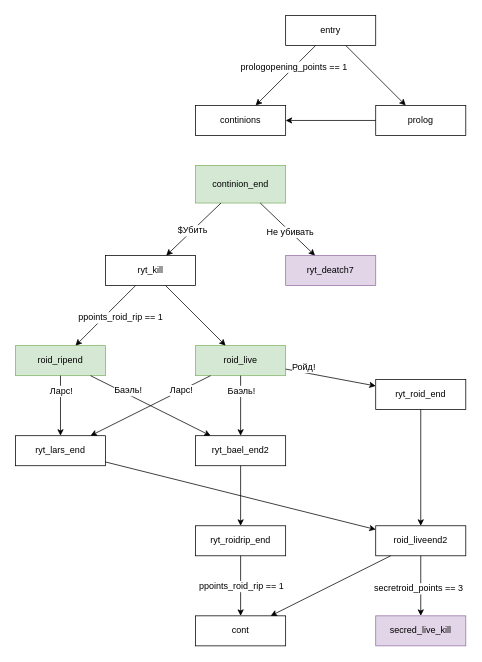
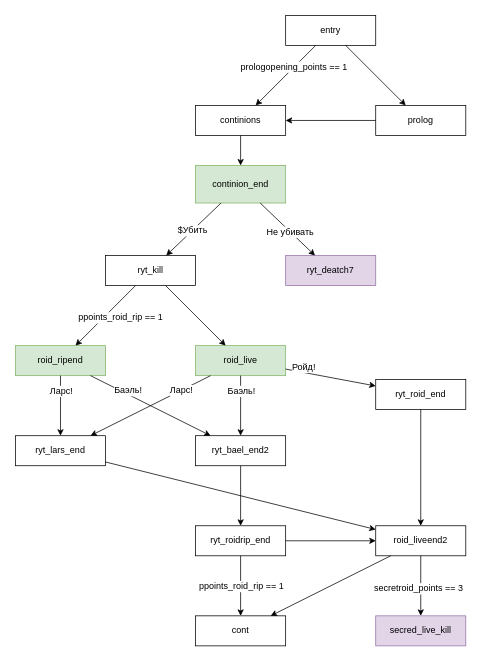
  <mxCell id="0" />
  <mxCell id="1" parent="0" />
  <mxCell id="2" value="entry" style="rounded=0;whiteSpace=wrap;html=1;fontSize=12;" parent="1" vertex="1"><mxGeometry x="380" y="20" width="120" height="40" as="geometry" /></mxCell>
  <mxCell id="3" value="prolog" style="rounded=0;whiteSpace=wrap;html=1;fontSize=12;" parent="1" vertex="1"><mxGeometry x="500" y="140" width="120" height="40" as="geometry" /></mxCell>
  <mxCell id="4" value="continions" style="rounded=0;whiteSpace=wrap;html=1;fontSize=12;" parent="1" vertex="1"><mxGeometry x="260" y="140" width="120" height="40" as="geometry" /></mxCell>
  <mxCell id="5" value="" style="endArrow=classic;html=1;rounded=0;fontSize=12;" parent="1" source="2" target="3" edge="1"><mxGeometry width="50" height="50" relative="1" as="geometry"><mxPoint x="120" y="150" as="sourcePoint" /><mxPoint x="170" y="100" as="targetPoint" /></mxGeometry></mxCell>
  <mxCell id="6" value="" style="endArrow=classic;html=1;rounded=0;fontSize=12;" parent="1" source="2" target="4" edge="1"><mxGeometry width="50" height="50" relative="1" as="geometry"><mxPoint x="90" y="200" as="sourcePoint" /><mxPoint x="140" y="150" as="targetPoint" /></mxGeometry></mxCell>
  <mxCell id="7" value="prologopening_points == 1" style="edgeLabel;html=1;align=center;verticalAlign=middle;resizable=0;points=[];fontSize=12;" parent="6" vertex="1" connectable="0"><mxGeometry x="-0.282" y="-1" relative="1" as="geometry"><mxPoint as="offset" /></mxGeometry></mxCell>
  <mxCell id="8" value="continion_end" style="rounded=0;whiteSpace=wrap;html=1;fontSize=12;fillColor=#d5e8d4;strokeColor=#82b366;" parent="1" vertex="1"><mxGeometry x="260" y="220" width="120" height="50" as="geometry" /></mxCell>
  <mxCell id="9" value="ryt_kill" style="rounded=0;whiteSpace=wrap;html=1;fontSize=12;" parent="1" vertex="1"><mxGeometry x="140" y="340" width="120" height="40" as="geometry" /></mxCell>
  <mxCell id="10" value="" style="endArrow=classic;html=1;rounded=0;fontSize=12;" parent="1" source="8" target="9" edge="1"><mxGeometry width="50" height="50" relative="1" as="geometry"><mxPoint x="460" y="310" as="sourcePoint" /><mxPoint x="510" y="260" as="targetPoint" /></mxGeometry></mxCell>
  <mxCell id="11" value="$Убить" style="edgeLabel;html=1;align=center;verticalAlign=middle;resizable=0;points=[];fontSize=12;" parent="10" vertex="1" connectable="0"><mxGeometry x="-0.617" y="-2" relative="1" as="geometry"><mxPoint x="-23" y="25" as="offset" /></mxGeometry></mxCell>
  <mxCell id="12" value="ryt_deatch7" style="rounded=0;whiteSpace=wrap;html=1;fontSize=12;fillColor=#e1d5e7;strokeColor=#9673a6;" parent="1" vertex="1"><mxGeometry x="380" y="340" width="120" height="40" as="geometry" /></mxCell>
  <mxCell id="13" value="" style="endArrow=classic;html=1;rounded=0;fontSize=12;" parent="1" source="8" target="12" edge="1"><mxGeometry width="50" height="50" relative="1" as="geometry"><mxPoint x="390" y="290" as="sourcePoint" /><mxPoint x="440" y="240" as="targetPoint" /></mxGeometry></mxCell>
  <mxCell id="14" value="Не убивать" style="edgeLabel;html=1;align=center;verticalAlign=middle;resizable=0;points=[];fontSize=12;" parent="13" vertex="1" connectable="0"><mxGeometry x="-0.433" relative="1" as="geometry"><mxPoint x="18" y="18" as="offset" /></mxGeometry></mxCell>
  <mxCell id="15" value="roid_ripend" style="rounded=0;whiteSpace=wrap;html=1;fontSize=12;fillColor=#d5e8d4;strokeColor=#82b366;" parent="1" vertex="1"><mxGeometry x="20" y="460" width="120" height="40" as="geometry" /></mxCell>
  <mxCell id="16" value="" style="endArrow=classic;html=1;rounded=0;fontSize=12;" parent="1" source="9" target="15" edge="1"><mxGeometry width="50" height="50" relative="1" as="geometry"><mxPoint x="300" y="460" as="sourcePoint" /><mxPoint x="350" y="410" as="targetPoint" /></mxGeometry></mxCell>
  <mxCell id="17" value="ppoints_roid_rip == 1" style="edgeLabel;html=1;align=center;verticalAlign=middle;resizable=0;points=[];fontSize=12;" parent="16" vertex="1" connectable="0"><mxGeometry x="-0.512" y="2" relative="1" as="geometry"><mxPoint x="-2" y="21" as="offset" /></mxGeometry></mxCell>
  <mxCell id="18" value="roid_live" style="rounded=0;whiteSpace=wrap;html=1;fontSize=12;fillColor=#d5e8d4;strokeColor=#82b366;" parent="1" vertex="1"><mxGeometry x="260" y="460" width="120" height="40" as="geometry" /></mxCell>
  <mxCell id="19" value="" style="endArrow=classic;html=1;rounded=0;fontSize=12;" parent="1" source="9" target="18" edge="1"><mxGeometry width="50" height="50" relative="1" as="geometry"><mxPoint x="490" y="460" as="sourcePoint" /><mxPoint x="540" y="410" as="targetPoint" /></mxGeometry></mxCell>
  <mxCell id="20" value="ryt_lars_end" style="rounded=0;whiteSpace=wrap;html=1;fontSize=12;" parent="1" vertex="1"><mxGeometry x="20" y="580" width="120" height="40" as="geometry" /></mxCell>
  <mxCell id="21" value="" style="endArrow=classic;html=1;rounded=0;fontSize=12;" parent="1" source="18" target="20" edge="1"><mxGeometry width="50" height="50" relative="1" as="geometry"><mxPoint x="600" y="530" as="sourcePoint" /><mxPoint x="650" y="480" as="targetPoint" /></mxGeometry></mxCell>
  <mxCell id="22" value="Ларс!" style="edgeLabel;html=1;align=center;verticalAlign=middle;resizable=0;points=[];fontSize=12;" parent="21" vertex="1" connectable="0"><mxGeometry x="-0.221" y="-3" relative="1" as="geometry"><mxPoint x="24" y="-9" as="offset" /></mxGeometry></mxCell>
  <mxCell id="23" value="ryt_roid_end" style="rounded=0;whiteSpace=wrap;html=1;fontSize=12;" parent="1" vertex="1"><mxGeometry x="500" y="505" width="120" height="40" as="geometry" /></mxCell>
  <mxCell id="24" value="" style="endArrow=classic;html=1;rounded=0;fontSize=12;" parent="1" source="18" target="23" edge="1"><mxGeometry width="50" height="50" relative="1" as="geometry"><mxPoint x="490" y="480" as="sourcePoint" /><mxPoint x="540" y="430" as="targetPoint" /></mxGeometry></mxCell>
  <mxCell id="25" value="Ройд!" style="edgeLabel;html=1;align=center;verticalAlign=middle;resizable=0;points=[];fontSize=12;" parent="24" vertex="1" connectable="0"><mxGeometry x="-0.199" y="3" relative="1" as="geometry"><mxPoint x="-25" y="-9" as="offset" /></mxGeometry></mxCell>
  <mxCell id="26" value="ryt_bael_end2" style="rounded=0;whiteSpace=wrap;html=1;fontSize=12;" parent="1" vertex="1"><mxGeometry x="260" y="580" width="120" height="40" as="geometry" /></mxCell>
  <mxCell id="27" value="" style="endArrow=classic;html=1;rounded=0;fontSize=12;" parent="1" source="18" target="26" edge="1"><mxGeometry width="50" height="50" relative="1" as="geometry"><mxPoint x="580" y="500" as="sourcePoint" /><mxPoint x="630" y="450" as="targetPoint" /></mxGeometry></mxCell>
  <mxCell id="28" value="Баэль!" style="edgeLabel;html=1;align=center;verticalAlign=middle;resizable=0;points=[];fontSize=12;" parent="27" vertex="1" connectable="0"><mxGeometry x="0.143" y="3" relative="1" as="geometry"><mxPoint x="-3" y="-26" as="offset" /></mxGeometry></mxCell>
  <mxCell id="29" value="" style="endArrow=classic;html=1;rounded=0;fontSize=12;" parent="1" source="15" target="20" edge="1"><mxGeometry width="50" height="50" relative="1" as="geometry"><mxPoint x="-10" y="380" as="sourcePoint" /><mxPoint x="40" y="330" as="targetPoint" /></mxGeometry></mxCell>
  <mxCell id="30" value="Ларс!" style="edgeLabel;html=1;align=center;verticalAlign=middle;resizable=0;points=[];fontSize=12;" parent="29" vertex="1" connectable="0"><mxGeometry x="-0.388" y="-2" relative="1" as="geometry"><mxPoint x="2" y="-4" as="offset" /></mxGeometry></mxCell>
  <mxCell id="31" value="" style="endArrow=classic;html=1;rounded=0;fontSize=12;" parent="1" source="15" target="26" edge="1"><mxGeometry width="50" height="50" relative="1" as="geometry"><mxPoint x="400" y="670" as="sourcePoint" /><mxPoint x="450" y="620" as="targetPoint" /></mxGeometry></mxCell>
  <mxCell id="32" value="Баэль!" style="edgeLabel;html=1;align=center;verticalAlign=middle;resizable=0;points=[];fontSize=12;" parent="31" vertex="1" connectable="0"><mxGeometry x="0.489" y="2" relative="1" as="geometry"><mxPoint x="-70" y="-38" as="offset" /></mxGeometry></mxCell>
  <mxCell id="33" value="roid_liveend2" style="rounded=0;whiteSpace=wrap;html=1;fontSize=12;" parent="1" vertex="1"><mxGeometry x="500" y="700" width="120" height="40" as="geometry" /></mxCell>
  <mxCell id="34" value="" style="endArrow=classic;html=1;rounded=0;fontSize=12;" parent="1" source="23" target="33" edge="1"><mxGeometry width="50" height="50" relative="1" as="geometry"><mxPoint x="370" y="690" as="sourcePoint" /><mxPoint x="420" y="640" as="targetPoint" /></mxGeometry></mxCell>
  <mxCell id="35" value="" style="endArrow=classic;html=1;rounded=0;fontSize=12;" parent="1" source="20" target="33" edge="1"><mxGeometry width="50" height="50" relative="1" as="geometry"><mxPoint x="330" y="680" as="sourcePoint" /><mxPoint x="380" y="630" as="targetPoint" /></mxGeometry></mxCell>
  <mxCell id="36" value="ryt_roidrip_end" style="rounded=0;whiteSpace=wrap;html=1;fontSize=12;" parent="1" vertex="1"><mxGeometry x="260" y="700" width="120" height="40" as="geometry" /></mxCell>
  <mxCell id="37" value="" style="endArrow=classic;html=1;rounded=0;fontSize=12;" parent="1" source="26" target="36" edge="1"><mxGeometry width="50" height="50" relative="1" as="geometry"><mxPoint x="180" y="730" as="sourcePoint" /><mxPoint x="230" y="680" as="targetPoint" /></mxGeometry></mxCell>
  <mxCell id="38" value="cont" style="rounded=0;whiteSpace=wrap;html=1;fontSize=12;" parent="1" vertex="1"><mxGeometry x="260" y="820" width="120" height="40" as="geometry" /></mxCell>
  <mxCell id="39" value="" style="endArrow=classic;html=1;rounded=0;fontSize=12;" parent="1" source="36" target="38" edge="1"><mxGeometry width="50" height="50" relative="1" as="geometry"><mxPoint x="60" y="790" as="sourcePoint" /><mxPoint x="110" y="740" as="targetPoint" /></mxGeometry></mxCell>
  <mxCell id="40" value="ppoints_roid_rip == 1" style="edgeLabel;html=1;align=center;verticalAlign=middle;resizable=0;points=[];fontSize=12;" parent="39" vertex="1" connectable="0"><mxGeometry x="-0.45" y="-2" relative="1" as="geometry"><mxPoint x="2" y="18" as="offset" /></mxGeometry></mxCell>
  <mxCell id="41" value="" style="endArrow=classic;html=1;rounded=0;fontSize=12;" parent="1" source="33" target="38" edge="1"><mxGeometry width="50" height="50" relative="1" as="geometry"><mxPoint x="430" y="740" as="sourcePoint" /><mxPoint x="590" y="780" as="targetPoint" /></mxGeometry></mxCell>
  <mxCell id="42" value="secred_live_kill" style="rounded=0;whiteSpace=wrap;html=1;fontSize=12;fillColor=#e1d5e7;strokeColor=#9673a6;" parent="1" vertex="1"><mxGeometry x="500" y="820" width="120" height="40" as="geometry" /></mxCell>
  <mxCell id="43" value="" style="endArrow=classic;html=1;rounded=0;fontSize=12;" parent="1" source="33" target="42" edge="1"><mxGeometry width="50" height="50" relative="1" as="geometry"><mxPoint x="40" y="790" as="sourcePoint" /><mxPoint x="90" y="740" as="targetPoint" /></mxGeometry></mxCell>
  <mxCell id="44" value="secretroid_points == 3" style="edgeLabel;html=1;align=center;verticalAlign=middle;resizable=0;points=[];fontSize=12;" parent="43" vertex="1" connectable="0"><mxGeometry x="-0.172" y="3" relative="1" as="geometry"><mxPoint x="-7" y="10" as="offset" /></mxGeometry></mxCell>
  <mxCell id="45" value="" style="endArrow=classic;html=1;rounded=0;" parent="1" source="3" target="4" edge="1"><mxGeometry width="50" height="50" relative="1" as="geometry"><mxPoint x="510" y="300" as="sourcePoint" /><mxPoint x="560" y="250" as="targetPoint" /></mxGeometry></mxCell>
+ <mxCell id="46" value="" style="endArrow=classic;html=1;rounded=0;" parent="1" source="36" target="33" edge="1"><mxGeometry width="50" height="50" relative="1" as="geometry"><mxPoint x="160" y="740" as="sourcePoint" /><mxPoint x="210" y="690" as="targetPoint" /></mxGeometry></mxCell>
+ <mxCell id="47" value="" style="endArrow=classic;html=1;rounded=0;" edge="1" parent="1" source="4" target="8"><mxGeometry width="50" height="50" relative="1" as="geometry"><mxPoint x="520" y="280" as="sourcePoint" /><mxPoint x="570" y="230" as="targetPoint" /></mxGeometry></mxCell>
